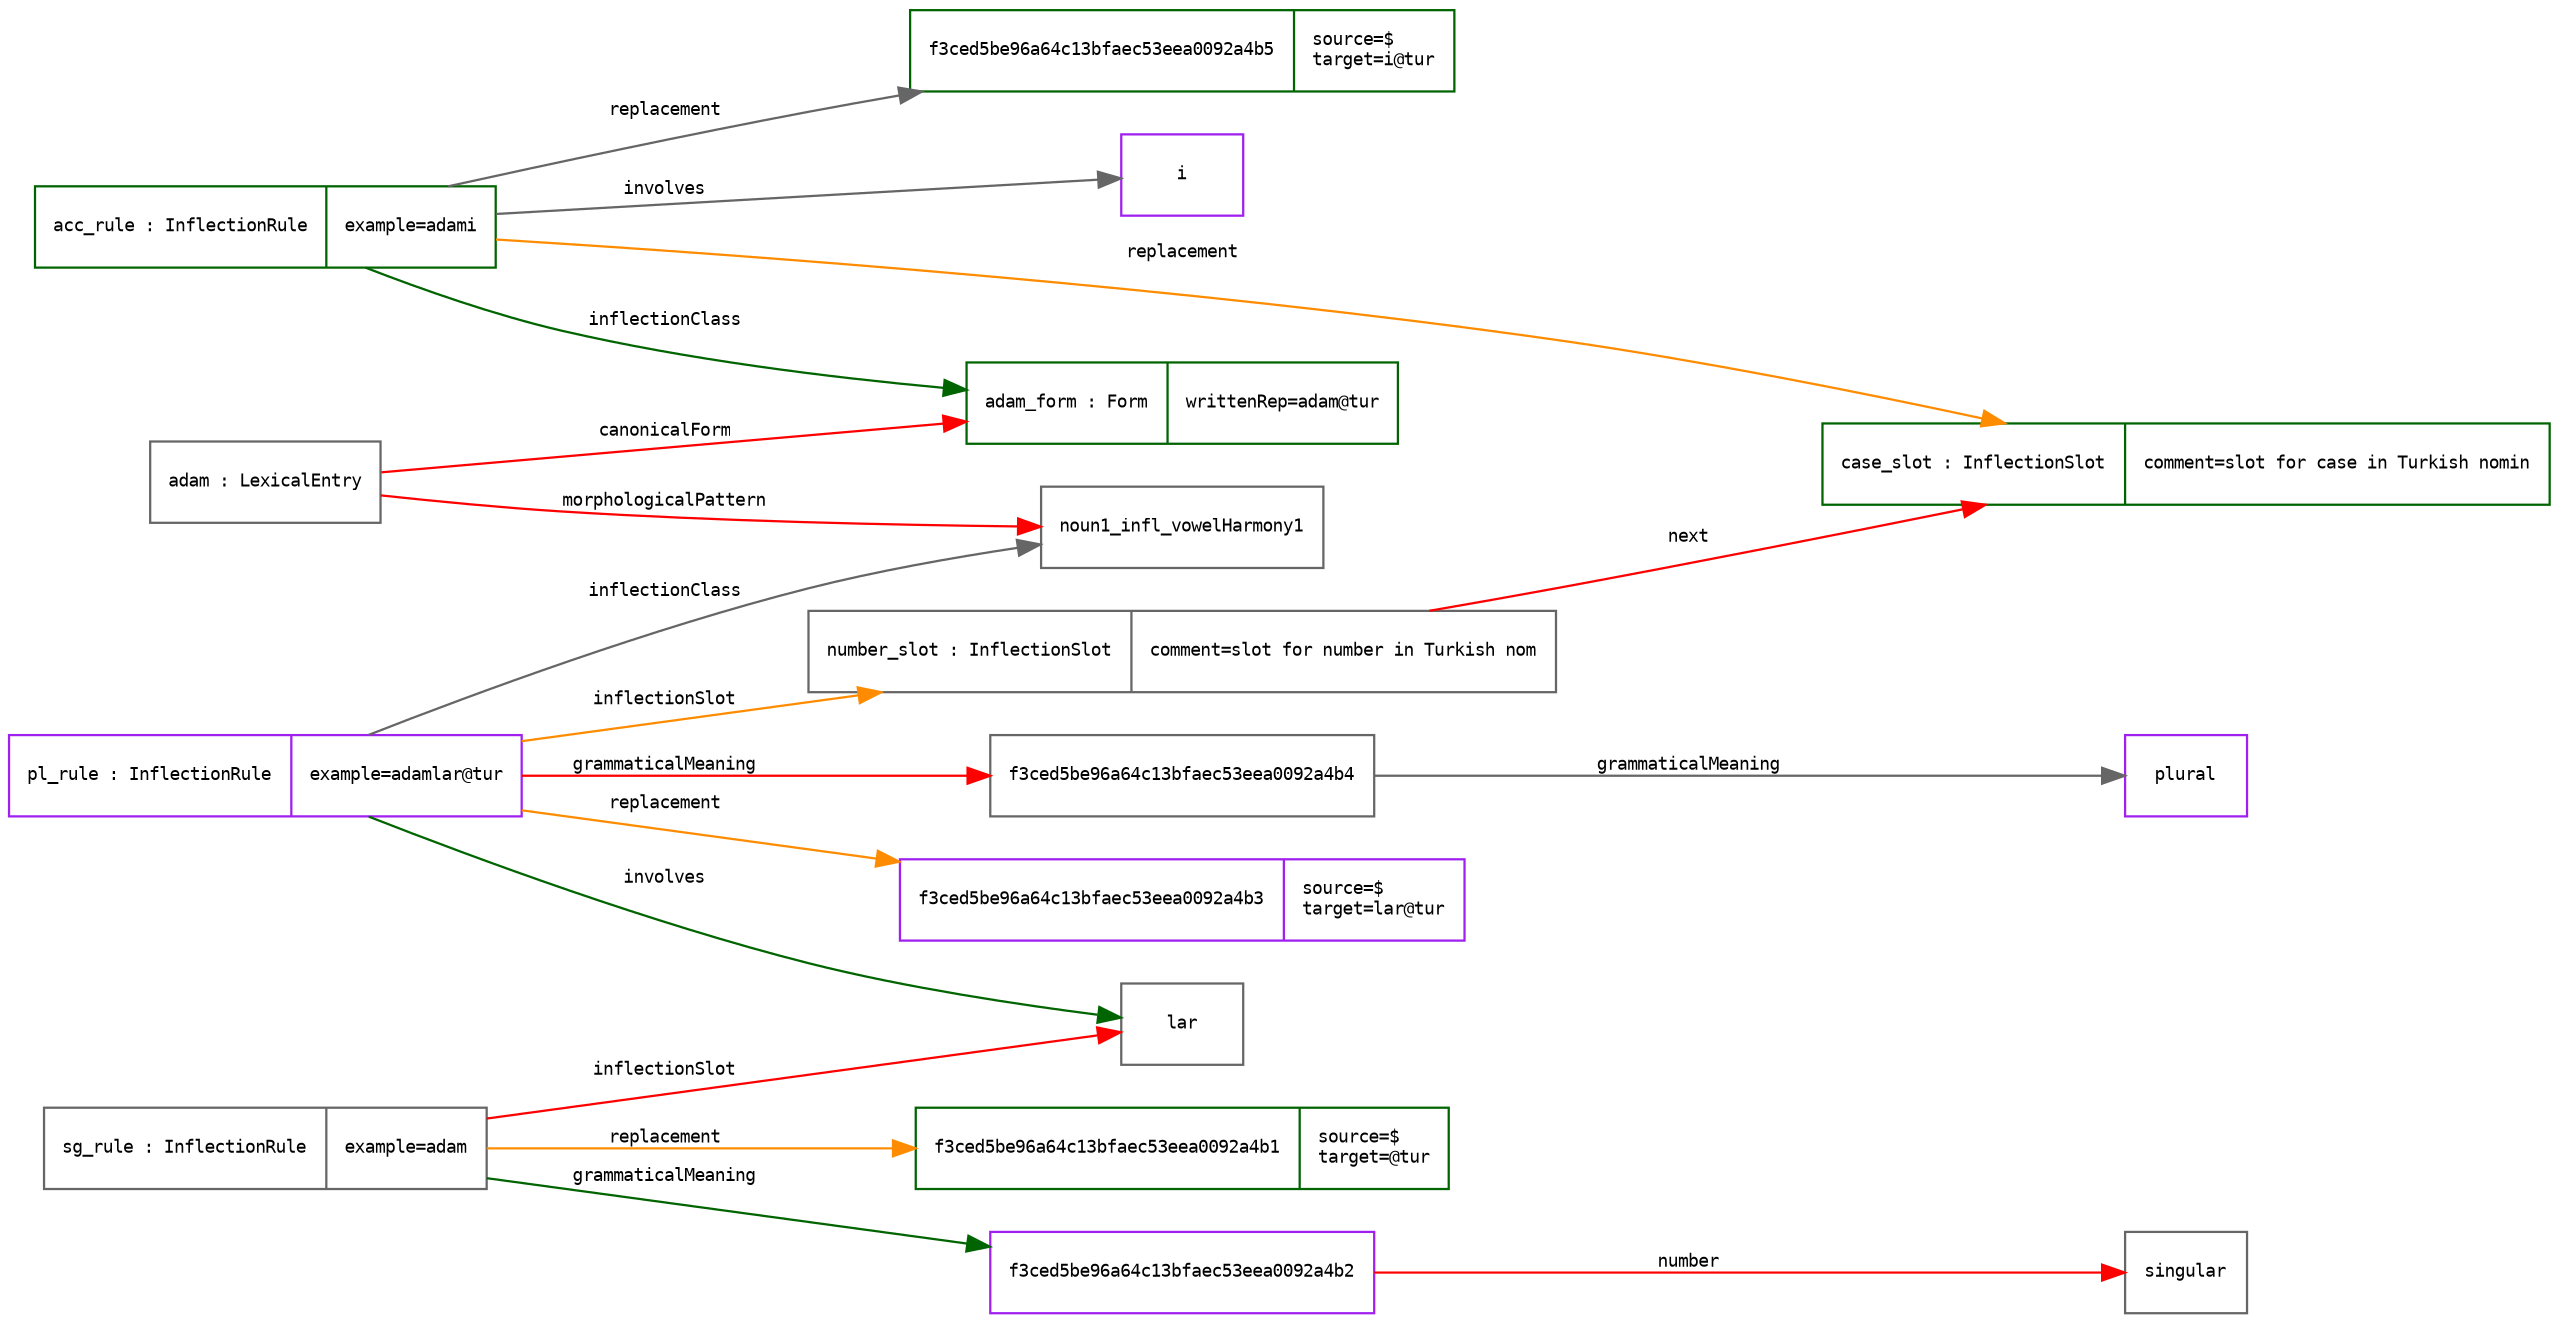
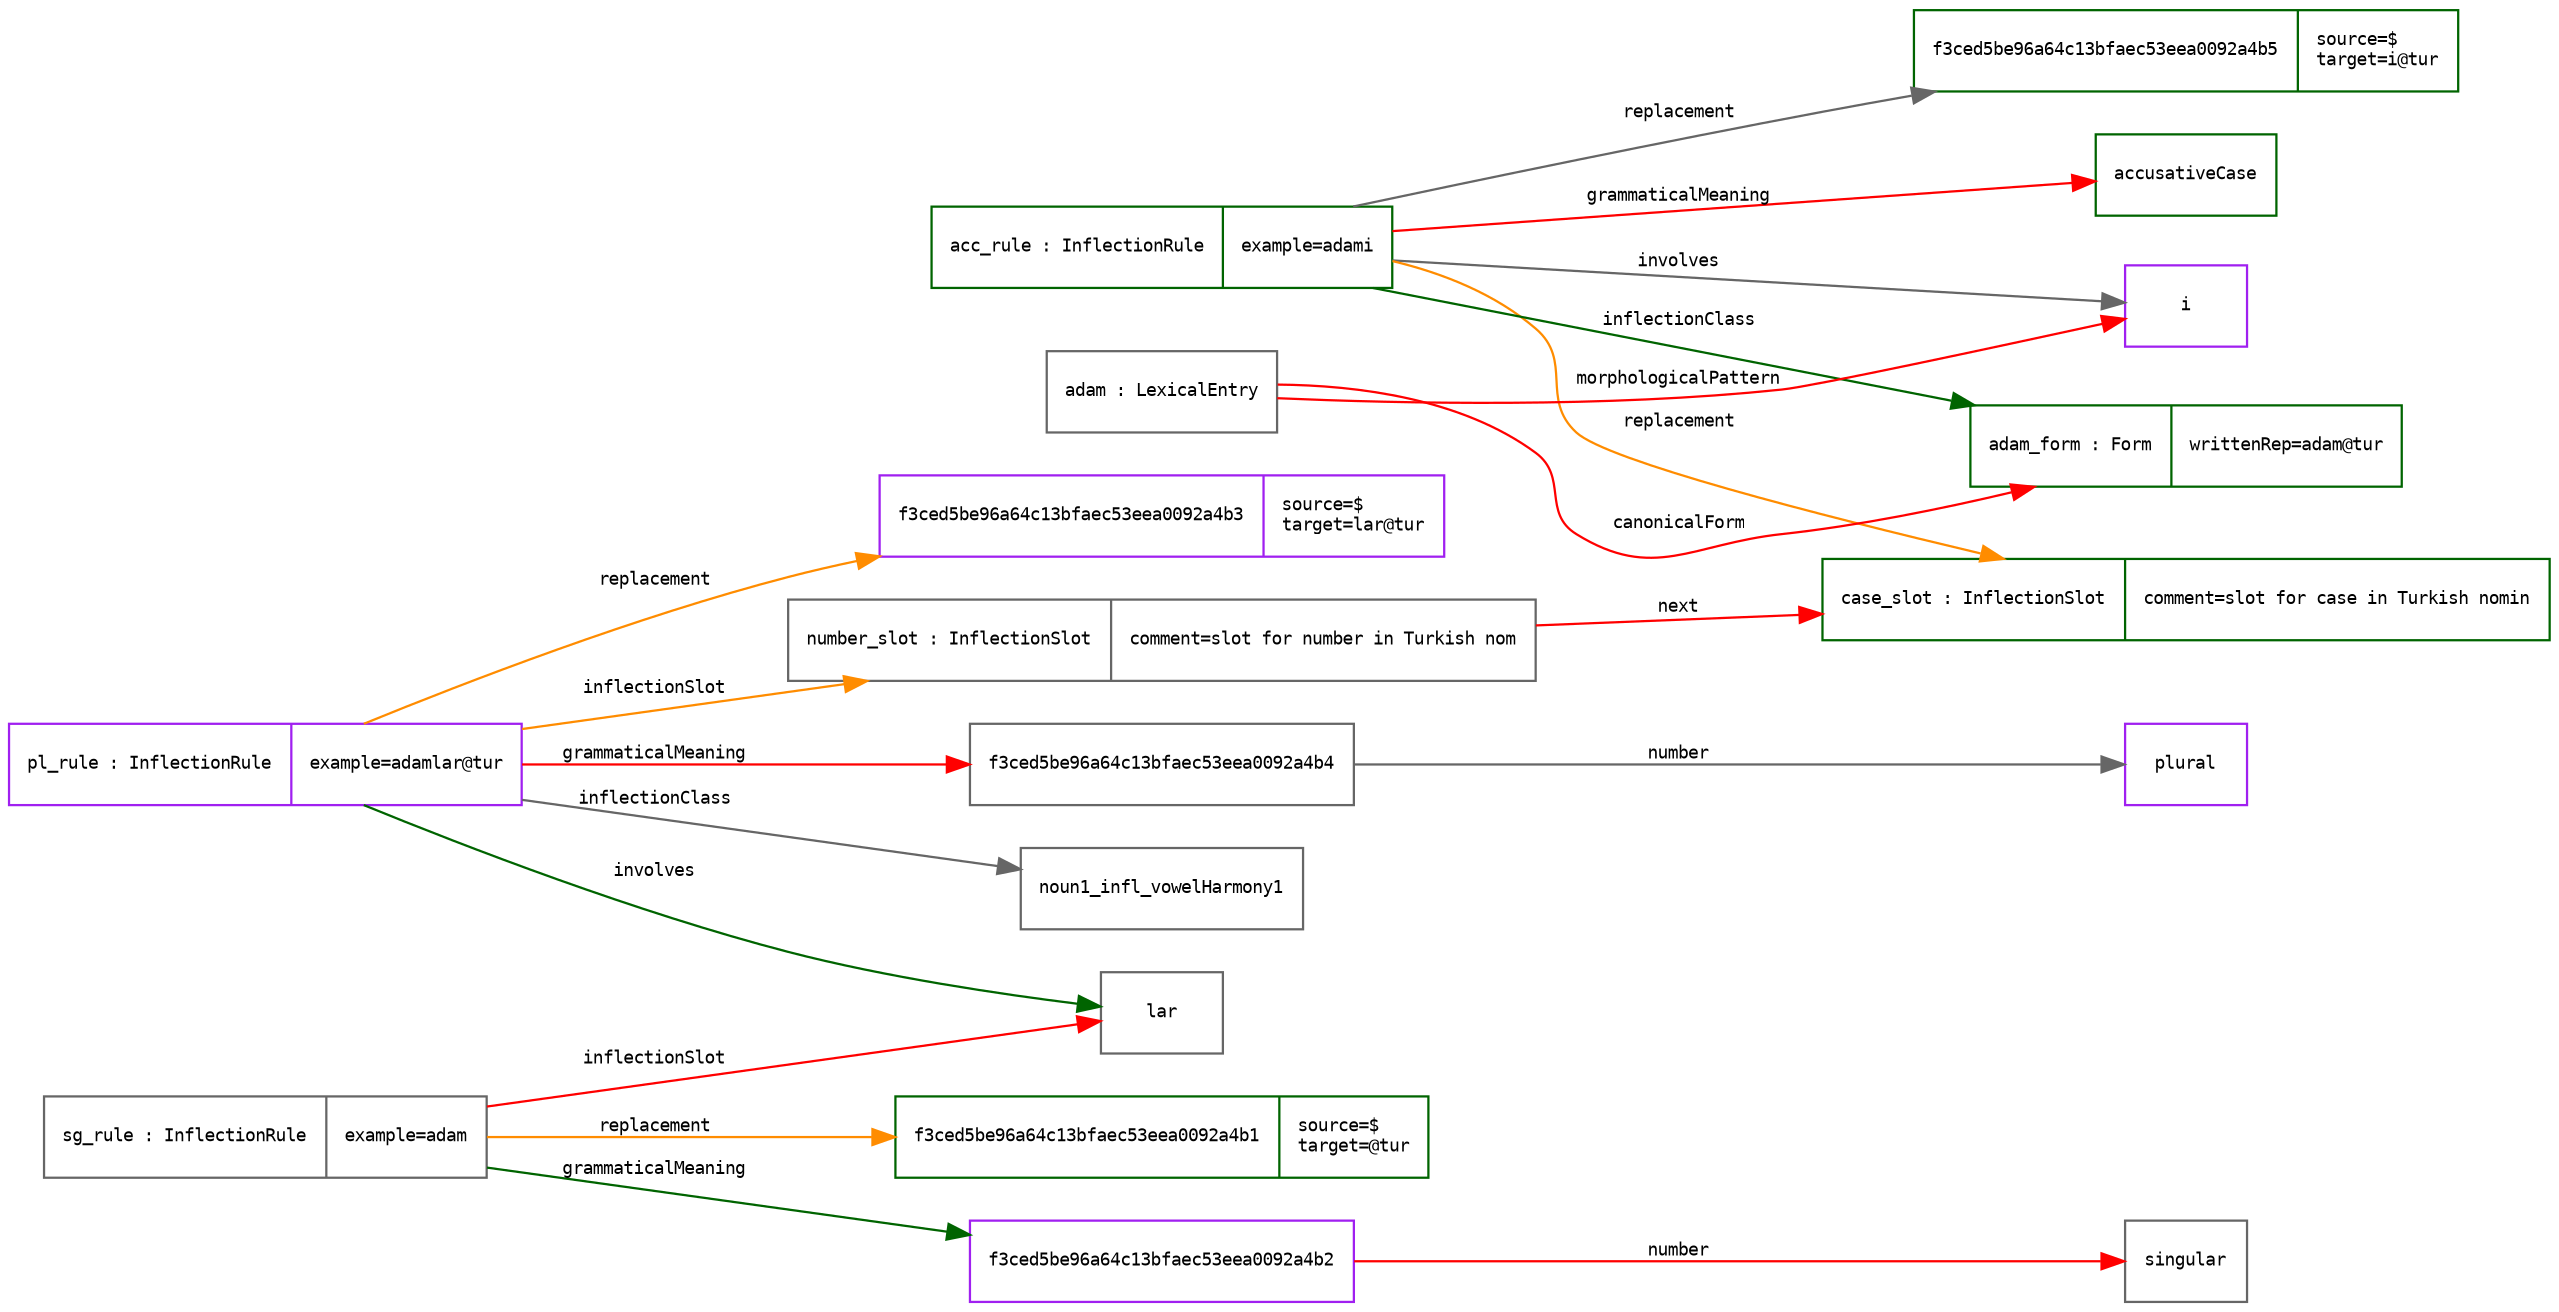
  digraph {
    fontname="DejaVu Sans Mono"
    fontsize=8
    rankdir=LR
    node [color=gray40 fontname="DejaVu Sans Mono" fontsize=8 shape=record]
    edge [color=red fontname="DejaVu Sans Mono" fontsize=8]
    n1 [color=darkgreen label="{f3ced5be96a64c13bfaec53eea0092a4b5|source=$\ltarget=i@tur}"]
    n2 [color=darkgreen label="{acc_rule : InflectionRule|example=adami}"]
+   n3 [color=darkgreen label="{accusativeCase}"]
    n4 [color=purple label="{i}"]
    n5 [color=darkgreen label="{case_slot : InflectionSlot|comment=slot for case in Turkish nomin}"]
    n6 [color=darkgreen label="{adam_form : Form|writtenRep=adam@tur}"]
    n7 [label="{noun1_infl_vowelHarmony1}"]
    n8 [label="{adam : LexicalEntry}"]
    n9 [color=darkgreen label="{f3ced5be96a64c13bfaec53eea0092a4b1|source=$\ltarget=@tur}"]
    n10 [label="{sg_rule : InflectionRule|example=adam}"]
    n11 [color=purple label="{f3ced5be96a64c13bfaec53eea0092a4b2}"]
    n12 [label="{lar}"]
    n13 [label="{singular}"]
    n14 [label="{number_slot : InflectionSlot|comment=slot for number in Turkish nom}"]
    n15 [color=purple label="{f3ced5be96a64c13bfaec53eea0092a4b3|source=$\ltarget=lar@tur}"]
    n16 [color=purple label="{pl_rule : InflectionRule|example=adamlar@tur}"]
    n17 [label="{f3ced5be96a64c13bfaec53eea0092a4b4}"]
    n18 [color=purple label="{plural}"]
    n2 -> n1 [color=gray40 label=replacement]
+   n2 -> n3 [label=grammaticalMeaning]
    n2 -> n4 [color=gray40 label=involves]
    n2 -> n5 [color=darkorange label=replacement]
    n2 -> n6 [color=darkgreen label=inflectionClass]
    n8 -> n6 [label=canonicalForm]
-   n8 -> n7 [label=morphologicalPattern]
+   n8 -> n4 [label=morphologicalPattern]
    n10 -> n9 [color=darkorange label=replacement]
    n10 -> n11 [color=darkgreen label=grammaticalMeaning]
    n10 -> n12 [label=inflectionSlot]
    n11 -> n13 [label=number]
    n14 -> n5 [label=next]
    n16 -> n7 [color=gray40 label=inflectionClass]
    n16 -> n12 [color=darkgreen label=involves]
    n16 -> n14 [color=darkorange label=inflectionSlot]
    n16 -> n15 [color=darkorange label=replacement]
    n16 -> n17 [label=grammaticalMeaning]
-   n17 -> n18 [color=gray40 label=grammaticalMeaning]
+   n17 -> n18 [color=gray40 label=number]
  }
